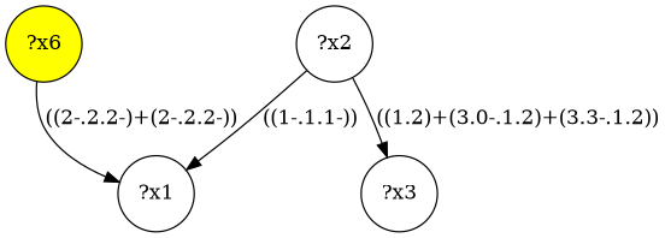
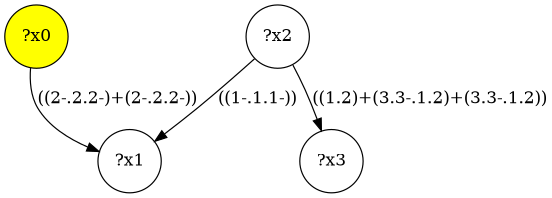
  digraph {
    node [shape=circle]
-   n1 [fillcolor=yellow label="?x6" style="filled,"]
+   n1 [fillcolor=yellow label="?x0" style="filled,"]
    n2 [label="?x1"]
    n3 [label="?x2"]
    n4 [label="?x3"]
    n1 -> n2 [label="((2-.2.2-)+(2-.2.2-))"]
    n3 -> n2 [label="((1-.1.1-))"]
-   n3 -> n4 [label="((1.2)+(3.0-.1.2)+(3.3-.1.2))"]
+   n3 -> n4 [label="((1.2)+(3.3-.1.2)+(3.3-.1.2))"]
  }
